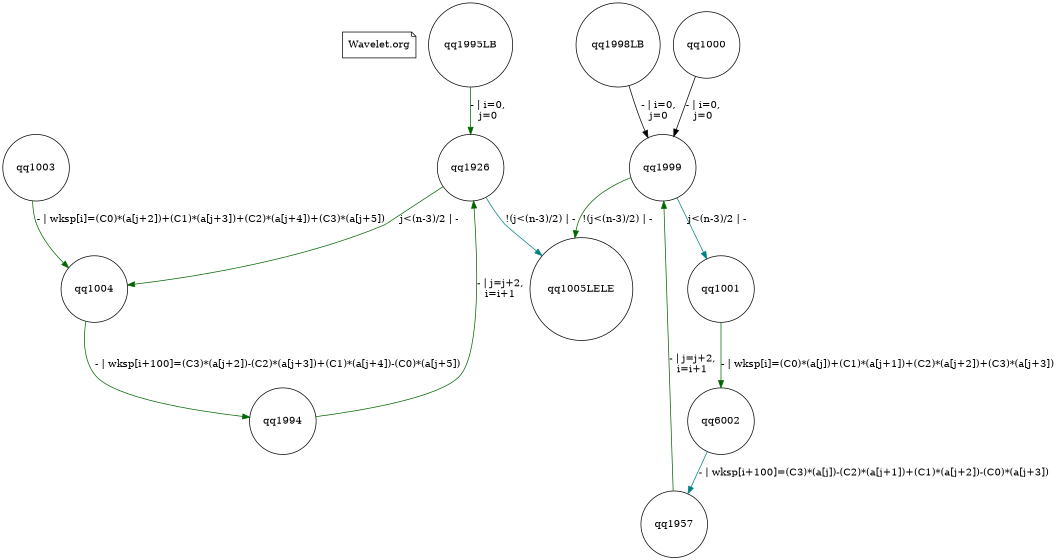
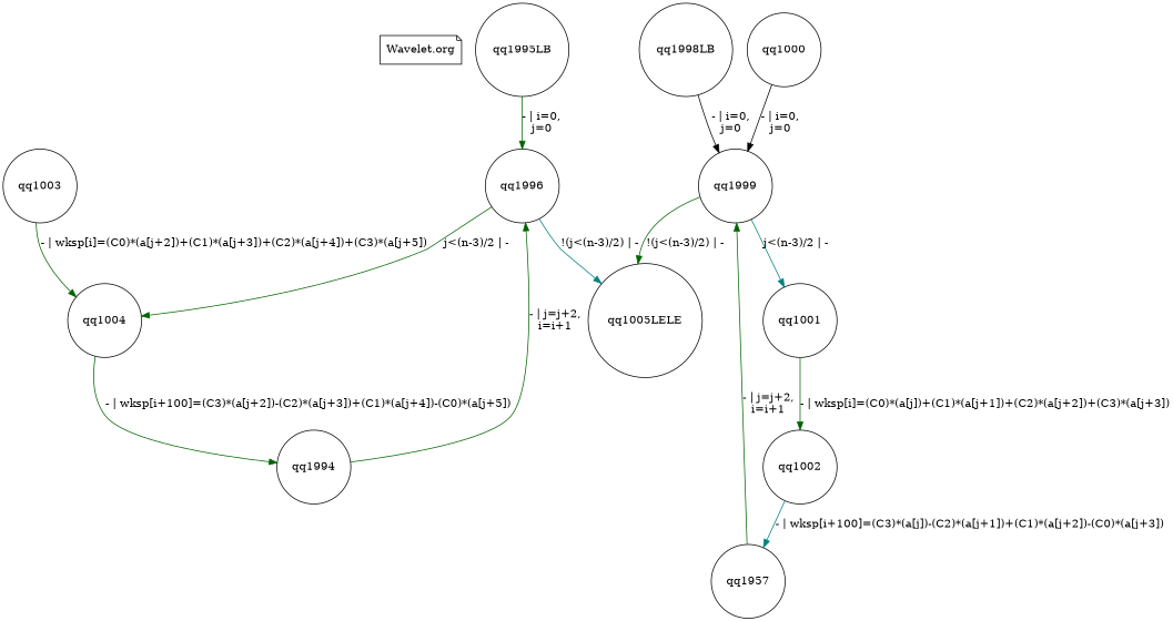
  digraph {
    node [shape=circle]
    edge [color=darkgreen]
    "Wavelet.org" [shape=note]
    qq1000
    qq1999
    qq1001
    qq1005LELE
-   qq1002 [label=qq6002]
+   qq1002
    n7 [label=qq1957]
    qq1003
    qq1004
    qq1994
-   qq1996 [label=qq1926]
+   qq1996
    qq1998LB
    qq1995LB
    qq1000 -> qq1999 [color=black label="- | i=0,\nj=0"]
    qq1999 -> qq1001 [color=teal label="j<(n-3)/2 | -"]
    qq1999 -> qq1005LELE [label="!(j<(n-3)/2) | -"]
    qq1001 -> qq1002 [label="- | wksp[i]=(C0)*(a[j])+(C1)*(a[j+1])+(C2)*(a[j+2])+(C3)*(a[j+3])"]
    qq1002 -> n7 [color=teal label="- | wksp[i+100]=(C3)*(a[j])-(C2)*(a[j+1])+(C1)*(a[j+2])-(C0)*(a[j+3])"]
    n7 -> qq1999 [label="- | j=j+2,\ni=i+1"]
    qq1003 -> qq1004 [label="- | wksp[i]=(C0)*(a[j+2])+(C1)*(a[j+3])+(C2)*(a[j+4])+(C3)*(a[j+5])"]
    qq1004 -> qq1994 [label="- | wksp[i+100]=(C3)*(a[j+2])-(C2)*(a[j+3])+(C1)*(a[j+4])-(C0)*(a[j+5])"]
    qq1994 -> qq1996 [label="- | j=j+2,\ni=i+1"]
    qq1996 -> qq1005LELE [color=teal label="!(j<(n-3)/2) | -"]
    qq1996 -> qq1004 [label="j<(n-3)/2 | -"]
    qq1998LB -> qq1999 [color=black label="- | i=0,\nj=0"]
    qq1995LB -> qq1996 [label="- | i=0,\nj=0"]
  }
